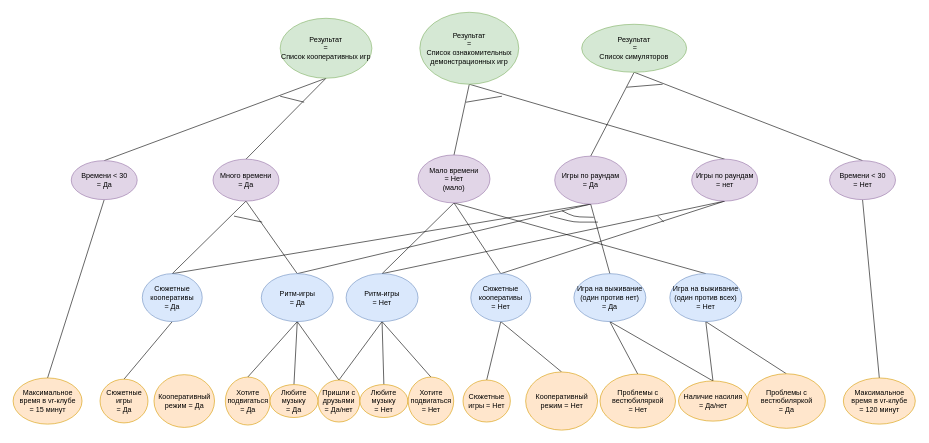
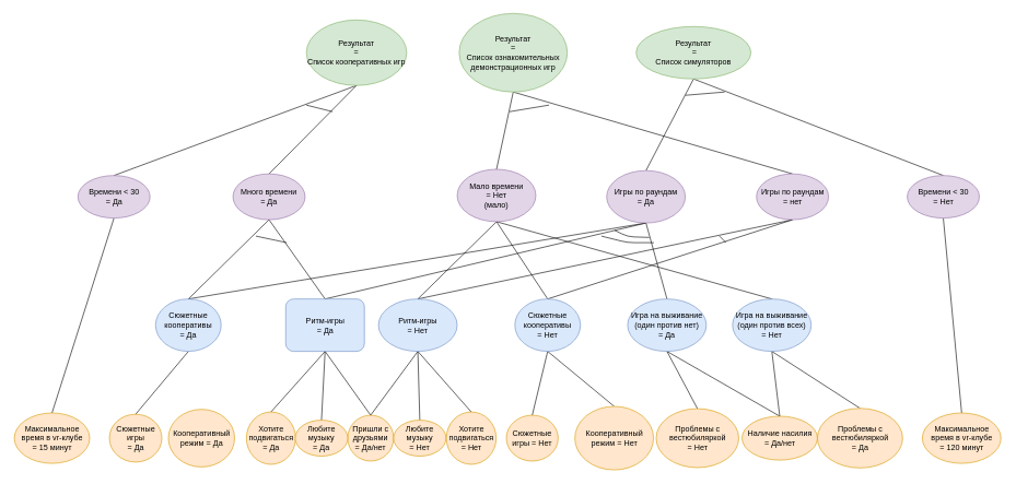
  <mxCell id="0" />
  <mxCell id="1" parent="0" />
  <mxCell id="2" value="" style="endArrow=none;html=1;entryX=0.5;entryY=1;entryDx=0;entryDy=0;exitX=0.5;exitY=0;exitDx=0;exitDy=0;" parent="1" source="45" target="38" edge="1"><mxGeometry width="50" height="50" relative="1" as="geometry"><mxPoint x="246" y="600" as="sourcePoint" /><mxPoint x="296" y="550" as="targetPoint" /></mxGeometry></mxCell>
  <mxCell id="3" value="" style="endArrow=none;html=1;entryX=0.5;entryY=1;entryDx=0;entryDy=0;exitX=0.5;exitY=0;exitDx=0;exitDy=0;" parent="1" source="47" target="39" edge="1"><mxGeometry width="50" height="50" relative="1" as="geometry"><mxPoint x="129" y="600" as="sourcePoint" /><mxPoint x="179" y="550" as="targetPoint" /></mxGeometry></mxCell>
  <mxCell id="4" value="" style="endArrow=none;html=1;entryX=0.5;entryY=1;entryDx=0;entryDy=0;exitX=0.5;exitY=0;exitDx=0;exitDy=0;" parent="1" source="48" target="39" edge="1"><mxGeometry width="50" height="50" relative="1" as="geometry"><mxPoint x="139" y="610" as="sourcePoint" /><mxPoint x="189" y="560" as="targetPoint" /></mxGeometry></mxCell>
  <mxCell id="5" value="" style="endArrow=none;html=1;exitX=0.5;exitY=0;exitDx=0;exitDy=0;entryX=0.5;entryY=1;entryDx=0;entryDy=0;" parent="1" source="49" target="39" edge="1"><mxGeometry width="50" height="50" relative="1" as="geometry"><mxPoint x="129" y="600" as="sourcePoint" /><mxPoint x="539" y="370" as="targetPoint" /></mxGeometry></mxCell>
  <mxCell id="6" value="" style="endArrow=none;html=1;entryX=0.5;entryY=1;entryDx=0;entryDy=0;exitX=0.5;exitY=0;exitDx=0;exitDy=0;" parent="1" source="50" target="40" edge="1"><mxGeometry width="50" height="50" relative="1" as="geometry"><mxPoint x="136" y="650" as="sourcePoint" /><mxPoint x="186" y="600" as="targetPoint" /></mxGeometry></mxCell>
  <mxCell id="7" value="" style="endArrow=none;html=1;entryX=0.5;entryY=1;entryDx=0;entryDy=0;exitX=0.5;exitY=0;exitDx=0;exitDy=0;" parent="1" source="51" target="40" edge="1"><mxGeometry width="50" height="50" relative="1" as="geometry"><mxPoint x="146" y="660" as="sourcePoint" /><mxPoint x="196" y="610" as="targetPoint" /></mxGeometry></mxCell>
  <mxCell id="8" value="" style="endArrow=none;html=1;entryX=0.5;entryY=1;entryDx=0;entryDy=0;exitX=0.5;exitY=0;exitDx=0;exitDy=0;" parent="1" source="52" target="59" edge="1"><mxGeometry width="50" height="50" relative="1" as="geometry"><mxPoint x="246" y="600" as="sourcePoint" /><mxPoint x="296" y="550" as="targetPoint" /></mxGeometry></mxCell>
  <mxCell id="9" value="" style="endArrow=none;html=1;entryX=0.5;entryY=1;entryDx=0;entryDy=0;exitX=0.5;exitY=0;exitDx=0;exitDy=0;" parent="1" source="40" target="61" edge="1"><mxGeometry width="50" height="50" relative="1" as="geometry"><mxPoint x="316" y="670" as="sourcePoint" /><mxPoint x="366" y="620" as="targetPoint" /></mxGeometry></mxCell>
  <mxCell id="10" value="" style="endArrow=none;html=1;entryX=0.5;entryY=1;entryDx=0;entryDy=0;exitX=0.5;exitY=0;exitDx=0;exitDy=0;" parent="1" source="39" target="60" edge="1"><mxGeometry width="50" height="50" relative="1" as="geometry"><mxPoint x="336" y="690" as="sourcePoint" /><mxPoint x="386" y="640" as="targetPoint" /></mxGeometry></mxCell>
  <mxCell id="11" value="" style="endArrow=none;html=1;entryX=0.5;entryY=1;entryDx=0;entryDy=0;exitX=0.5;exitY=0;exitDx=0;exitDy=0;" parent="1" source="38" target="60" edge="1"><mxGeometry width="50" height="50" relative="1" as="geometry"><mxPoint x="346" y="700" as="sourcePoint" /><mxPoint x="396" y="650" as="targetPoint" /></mxGeometry></mxCell>
  <mxCell id="12" value="" style="endArrow=none;html=1;entryX=0.5;entryY=1;entryDx=0;entryDy=0;exitX=0.5;exitY=0;exitDx=0;exitDy=0;" parent="1" source="63" target="34" edge="1"><mxGeometry width="50" height="50" relative="1" as="geometry"><mxPoint x="1086" y="195" as="sourcePoint" /><mxPoint x="656" y="240" as="targetPoint" /></mxGeometry></mxCell>
  <mxCell id="13" value="" style="endArrow=none;html=1;exitX=0.5;exitY=0;exitDx=0;exitDy=0;entryX=0.5;entryY=1;entryDx=0;entryDy=0;" parent="1" source="60" target="34" edge="1"><mxGeometry width="50" height="50" relative="1" as="geometry"><mxPoint x="571" y="277.5" as="sourcePoint" /><mxPoint x="546" y="100" as="targetPoint" /></mxGeometry></mxCell>
  <mxCell id="14" value="" style="endArrow=none;html=1;entryX=0.5;entryY=1;entryDx=0;entryDy=0;exitX=0.5;exitY=0;exitDx=0;exitDy=0;" parent="1" source="53" target="41" edge="1"><mxGeometry width="50" height="50" relative="1" as="geometry"><mxPoint x="615.5" y="592.5" as="sourcePoint" /><mxPoint x="665.5" y="542.5" as="targetPoint" /></mxGeometry></mxCell>
  <mxCell id="15" value="" style="endArrow=none;html=1;entryX=0.5;entryY=1;entryDx=0;entryDy=0;exitX=0.5;exitY=0;exitDx=0;exitDy=0;" parent="1" source="54" target="41" edge="1"><mxGeometry width="50" height="50" relative="1" as="geometry"><mxPoint x="615.5" y="592.5" as="sourcePoint" /><mxPoint x="665.5" y="542.5" as="targetPoint" /></mxGeometry></mxCell>
  <mxCell id="16" value="" style="endArrow=none;html=1;entryX=0.5;entryY=1;entryDx=0;entryDy=0;exitX=0.5;exitY=0;exitDx=0;exitDy=0;" parent="1" source="48" target="42" edge="1"><mxGeometry width="50" height="50" relative="1" as="geometry"><mxPoint x="236" y="590" as="sourcePoint" /><mxPoint x="286" y="540" as="targetPoint" /></mxGeometry></mxCell>
  <mxCell id="17" value="" style="endArrow=none;html=1;entryX=0.5;entryY=1;entryDx=0;entryDy=0;exitX=0.5;exitY=0;exitDx=0;exitDy=0;" parent="1" source="55" target="42" edge="1"><mxGeometry width="50" height="50" relative="1" as="geometry"><mxPoint x="236" y="590" as="sourcePoint" /><mxPoint x="286" y="540" as="targetPoint" /></mxGeometry></mxCell>
  <mxCell id="18" value="" style="endArrow=none;html=1;entryX=0.5;entryY=1;entryDx=0;entryDy=0;exitX=0.5;exitY=0;exitDx=0;exitDy=0;" parent="1" source="56" target="42" edge="1"><mxGeometry width="50" height="50" relative="1" as="geometry"><mxPoint x="631" y="442.5" as="sourcePoint" /><mxPoint x="652.5" y="380" as="targetPoint" /></mxGeometry></mxCell>
  <mxCell id="19" value="" style="endArrow=none;html=1;entryX=0.5;entryY=1;entryDx=0;entryDy=0;exitX=0.5;exitY=0;exitDx=0;exitDy=0;" parent="1" source="42" target="62" edge="1"><mxGeometry width="50" height="50" relative="1" as="geometry"><mxPoint x="643" y="280" as="sourcePoint" /><mxPoint x="662.5" y="390" as="targetPoint" /></mxGeometry></mxCell>
  <mxCell id="20" value="" style="endArrow=none;html=1;entryX=0.5;entryY=1;entryDx=0;entryDy=0;exitX=0.5;exitY=0;exitDx=0;exitDy=0;" parent="1" source="41" target="62" edge="1"><mxGeometry width="50" height="50" relative="1" as="geometry"><mxPoint x="651" y="462.5" as="sourcePoint" /><mxPoint x="672.5" y="400" as="targetPoint" /></mxGeometry></mxCell>
  <mxCell id="21" value="" style="endArrow=none;html=1;entryX=0.5;entryY=0;entryDx=0;entryDy=0;exitX=0.5;exitY=1;exitDx=0;exitDy=0;" parent="1" source="36" target="62" edge="1"><mxGeometry width="50" height="50" relative="1" as="geometry"><mxPoint x="236" y="590" as="sourcePoint" /><mxPoint x="286" y="540" as="targetPoint" /></mxGeometry></mxCell>
  <mxCell id="22" value="" style="endArrow=none;html=1;entryX=0.5;entryY=0;entryDx=0;entryDy=0;exitX=0.5;exitY=1;exitDx=0;exitDy=0;" parent="1" source="36" target="61" edge="1"><mxGeometry width="50" height="50" relative="1" as="geometry"><mxPoint x="1226" y="140" as="sourcePoint" /><mxPoint x="1036" y="170" as="targetPoint" /></mxGeometry></mxCell>
  <mxCell id="23" value="" style="endArrow=none;html=1;entryX=0.5;entryY=1;entryDx=0;entryDy=0;exitX=0.5;exitY=0;exitDx=0;exitDy=0;" parent="1" source="57" target="63" edge="1"><mxGeometry width="50" height="50" relative="1" as="geometry"><mxPoint x="956" y="390" as="sourcePoint" /><mxPoint x="286" y="530" as="targetPoint" /></mxGeometry></mxCell>
  <mxCell id="24" value="" style="endArrow=none;html=1;entryX=0.5;entryY=1;entryDx=0;entryDy=0;exitX=0.5;exitY=0;exitDx=0;exitDy=0;" parent="1" source="64" target="35" edge="1"><mxGeometry width="50" height="50" relative="1" as="geometry"><mxPoint x="236" y="590" as="sourcePoint" /><mxPoint x="286" y="540" as="targetPoint" /></mxGeometry></mxCell>
  <mxCell id="25" value="" style="endArrow=none;html=1;entryX=0.5;entryY=1;entryDx=0;entryDy=0;exitX=0.5;exitY=0;exitDx=0;exitDy=0;" parent="1" source="59" target="35" edge="1"><mxGeometry width="50" height="50" relative="1" as="geometry"><mxPoint x="805.5" y="185" as="sourcePoint" /><mxPoint x="935.5" y="99.5" as="targetPoint" /></mxGeometry></mxCell>
  <mxCell id="26" value="" style="endArrow=none;html=1;entryX=0.5;entryY=1;entryDx=0;entryDy=0;exitX=0.5;exitY=0;exitDx=0;exitDy=0;" parent="1" source="58" target="43" edge="1"><mxGeometry width="50" height="50" relative="1" as="geometry"><mxPoint x="236" y="580" as="sourcePoint" /><mxPoint x="286" y="530" as="targetPoint" /></mxGeometry></mxCell>
  <mxCell id="27" value="" style="endArrow=none;html=1;entryX=0.5;entryY=1;entryDx=0;entryDy=0;exitX=0.5;exitY=0;exitDx=0;exitDy=0;" parent="1" source="51" target="43" edge="1"><mxGeometry width="50" height="50" relative="1" as="geometry"><mxPoint x="1136" y="430" as="sourcePoint" /><mxPoint x="1186" y="372" as="targetPoint" /></mxGeometry></mxCell>
  <mxCell id="28" value="" style="endArrow=none;html=1;entryX=0.5;entryY=1;entryDx=0;entryDy=0;exitX=0.5;exitY=0;exitDx=0;exitDy=0;" parent="1" source="43" target="64" edge="1"><mxGeometry width="50" height="50" relative="1" as="geometry"><mxPoint x="236" y="580" as="sourcePoint" /><mxPoint x="286" y="530" as="targetPoint" /></mxGeometry></mxCell>
  <mxCell id="29" value="" style="endArrow=none;html=1;entryX=0.5;entryY=0;entryDx=0;entryDy=0;exitX=0.5;exitY=1;exitDx=0;exitDy=0;" parent="1" source="64" target="39" edge="1"><mxGeometry width="50" height="50" relative="1" as="geometry"><mxPoint x="1036" y="270" as="sourcePoint" /><mxPoint x="286" y="530" as="targetPoint" /></mxGeometry></mxCell>
  <mxCell id="30" value="" style="endArrow=none;html=1;entryX=0.5;entryY=0;entryDx=0;entryDy=0;exitX=0.5;exitY=1;exitDx=0;exitDy=0;" parent="1" source="64" target="38" edge="1"><mxGeometry width="50" height="50" relative="1" as="geometry"><mxPoint x="236" y="580" as="sourcePoint" /><mxPoint x="286" y="530" as="targetPoint" /></mxGeometry></mxCell>
  <mxCell id="31" value="" style="endArrow=none;html=1;entryX=0.5;entryY=1;entryDx=0;entryDy=0;exitX=0.5;exitY=0;exitDx=0;exitDy=0;" parent="1" source="41" target="61" edge="1"><mxGeometry width="50" height="50" relative="1" as="geometry"><mxPoint x="236" y="580" as="sourcePoint" /><mxPoint x="286" y="530" as="targetPoint" /></mxGeometry></mxCell>
  <mxCell id="32" value="" style="endArrow=none;html=1;entryX=0.5;entryY=0;entryDx=0;entryDy=0;exitX=0.5;exitY=1;exitDx=0;exitDy=0;" parent="1" source="61" target="42" edge="1"><mxGeometry width="50" height="50" relative="1" as="geometry"><mxPoint x="236" y="690" as="sourcePoint" /><mxPoint x="286" y="640" as="targetPoint" /></mxGeometry></mxCell>
  <mxCell id="33" value="" style="group" parent="1" vertex="1" connectable="0"><mxGeometry x="466" y="20" width="678" height="120" as="geometry" /></mxCell>
  <mxCell id="34" value="Результат &lt;br&gt;= &lt;br&gt;Список кооперативных игр" style="ellipse;whiteSpace=wrap;html=1;fillColor=#d5e8d4;strokeColor=#82b366;" parent="33" vertex="1"><mxGeometry y="10" width="153" height="100" as="geometry" /></mxCell>
  <mxCell id="35" value="Результат&lt;br&gt;&amp;nbsp;= &lt;br&gt;Список симуляторов" style="ellipse;whiteSpace=wrap;html=1;fillColor=#d5e8d4;strokeColor=#82b366;" parent="33" vertex="1"><mxGeometry x="503" y="20" width="175" height="80" as="geometry" /></mxCell>
  <mxCell id="36" value="Результат&lt;br&gt;=&lt;br&gt;Список ознакомительных демонстрационных игр" style="ellipse;whiteSpace=wrap;html=1;fillColor=#d5e8d4;strokeColor=#82b366;" parent="33" vertex="1"><mxGeometry x="233" width="165" height="120" as="geometry" /></mxCell>
  <mxCell id="37" value="" style="group" parent="1" vertex="1" connectable="0"><mxGeometry x="236" y="456" width="1000" height="80" as="geometry" /></mxCell>
  <mxCell id="38" value="&lt;div&gt;Сюжетные кооперативы&lt;/div&gt;&lt;div&gt;= Да&lt;br&gt;&lt;/div&gt;" style="ellipse;whiteSpace=wrap;html=1;fillColor=#dae8fc;strokeColor=#6c8ebf;" parent="37" vertex="1"><mxGeometry y="5.684e-14" width="100" height="80" as="geometry" /></mxCell>
- <mxCell id="39" value="&lt;div&gt;Ритм-игры &lt;br&gt;&lt;/div&gt;&lt;div&gt;= Да&lt;br&gt;&lt;/div&gt;" style="ellipse;whiteSpace=wrap;html=1;fillColor=#dae8fc;strokeColor=#6c8ebf;" parent="37" vertex="1"><mxGeometry x="198.5" width="120" height="80" as="geometry" /></mxCell>
+ <mxCell id="39" value="&lt;div&gt;Ритм-игры &lt;br&gt;&lt;/div&gt;&lt;div&gt;= Да&lt;br&gt;&lt;/div&gt;" style="whiteSpace=wrap;html=1;fillColor=#dae8fc;strokeColor=#6c8ebf;rounded=1;" parent="37" vertex="1"><mxGeometry x="198.5" width="120" height="80" as="geometry" /></mxCell>
  <mxCell id="40" value="&lt;div&gt;Игра на выживание &lt;br&gt;&lt;/div&gt;&lt;div&gt;(один против всех)&lt;/div&gt;&lt;div&gt;= Нет&lt;br&gt;&lt;/div&gt;" style="ellipse;whiteSpace=wrap;html=1;fillColor=#dae8fc;strokeColor=#6c8ebf;" parent="37" vertex="1"><mxGeometry x="880" width="120" height="80" as="geometry" /></mxCell>
  <mxCell id="41" value="&lt;div&gt;Сюжетные кооперативы&lt;/div&gt;&lt;div&gt;= Нет&lt;/div&gt;" style="ellipse;whiteSpace=wrap;html=1;fillColor=#dae8fc;strokeColor=#6c8ebf;" parent="37" vertex="1"><mxGeometry x="548" y="5.684e-14" width="100" height="80" as="geometry" /></mxCell>
  <mxCell id="42" value="&lt;div&gt;Ритм-игры &lt;br&gt;&lt;/div&gt;&lt;div&gt;= Нет&lt;br&gt;&lt;/div&gt;" style="ellipse;whiteSpace=wrap;html=1;fillColor=#dae8fc;strokeColor=#6c8ebf;" parent="37" vertex="1"><mxGeometry x="340" width="120" height="80" as="geometry" /></mxCell>
  <mxCell id="43" value="&lt;div&gt;Игра на выживание &lt;br&gt;&lt;/div&gt;&lt;div&gt;(один против нет)&lt;/div&gt;&lt;div&gt;= Да&lt;br&gt;&lt;/div&gt;" style="ellipse;whiteSpace=wrap;html=1;fillColor=#dae8fc;strokeColor=#6c8ebf;" parent="37" vertex="1"><mxGeometry x="720" width="120" height="80" as="geometry" /></mxCell>
  <mxCell id="44" value="" style="group" parent="1" vertex="1" connectable="0"><mxGeometry x="20.5" y="620" width="1505" height="97" as="geometry" /></mxCell>
  <mxCell id="45" value="&lt;div&gt;Сюжетные игры &lt;br&gt;&lt;/div&gt;&lt;div&gt;= Да&lt;br&gt;&lt;/div&gt;" style="ellipse;whiteSpace=wrap;html=1;fillColor=#ffe6cc;strokeColor=#d79b00;" parent="44" vertex="1"><mxGeometry x="145" y="12.0" width="80" height="73" as="geometry" /></mxCell>
  <mxCell id="46" value="Кооперативный режим = Да " style="ellipse;whiteSpace=wrap;html=1;fillColor=#ffe6cc;strokeColor=#d79b00;" parent="44" vertex="1"><mxGeometry x="235" y="4.5" width="101" height="88" as="geometry" /></mxCell>
  <mxCell id="47" value="&lt;div&gt;Хотите подвигаться&lt;/div&gt;&lt;div&gt;= Да&lt;br&gt;&lt;/div&gt;" style="ellipse;whiteSpace=wrap;html=1;fillColor=#ffe6cc;strokeColor=#d79b00;" parent="44" vertex="1"><mxGeometry x="354" y="8.5" width="75" height="80" as="geometry" /></mxCell>
  <mxCell id="48" value="&lt;div&gt;Пришли с друзьями &lt;br&gt;&lt;/div&gt;&lt;div&gt;= Да/нет&lt;/div&gt;" style="ellipse;whiteSpace=wrap;html=1;fillColor=#ffe6cc;strokeColor=#d79b00;" parent="44" vertex="1"><mxGeometry x="508.5" y="13.5" width="70" height="70" as="geometry" /></mxCell>
  <mxCell id="49" value="&lt;div&gt;Любите музыку &lt;br&gt;&lt;/div&gt;&lt;div&gt;= Да&lt;br&gt;&lt;/div&gt;" style="ellipse;whiteSpace=wrap;html=1;fillColor=#ffe6cc;strokeColor=#d79b00;" parent="44" vertex="1"><mxGeometry x="428.5" y="21.0" width="80" height="55" as="geometry" /></mxCell>
  <mxCell id="50" value="&lt;div&gt;Проблемы с вестюбиляркой &lt;br&gt;&lt;/div&gt;&lt;div&gt;= Да&lt;br&gt;&lt;/div&gt;" style="ellipse;whiteSpace=wrap;html=1;fillColor=#ffe6cc;strokeColor=#d79b00;" parent="44" vertex="1"><mxGeometry x="1225" y="3.0" width="130" height="91" as="geometry" /></mxCell>
  <mxCell id="51" value="&lt;div&gt;Наличие насилия &lt;br&gt;&lt;/div&gt;&lt;div&gt;= Да/нет&lt;br&gt;&lt;/div&gt;" style="ellipse;whiteSpace=wrap;html=1;fillColor=#ffe6cc;strokeColor=#d79b00;" parent="44" vertex="1"><mxGeometry x="1110" y="15.0" width="115" height="67" as="geometry" /></mxCell>
  <mxCell id="52" value="&lt;div&gt;Максимальное время в vr-клубе&lt;/div&gt;&lt;div&gt;= 120 минут&lt;br&gt;&lt;/div&gt;" style="ellipse;whiteSpace=wrap;html=1;fillColor=#ffe6cc;strokeColor=#d79b00;" parent="44" vertex="1"><mxGeometry x="1385" y="10.0" width="120" height="77" as="geometry" /></mxCell>
  <mxCell id="53" value="Сюжетные игры = Нет" style="ellipse;whiteSpace=wrap;html=1;fillColor=#ffe6cc;strokeColor=#d79b00;" parent="44" vertex="1"><mxGeometry x="750.5" y="13.5" width="79" height="70" as="geometry" /></mxCell>
  <mxCell id="54" value="Кооперативный режим = Нет" style="ellipse;whiteSpace=wrap;html=1;fillColor=#ffe6cc;strokeColor=#d79b00;" parent="44" vertex="1"><mxGeometry x="855" width="120" height="97" as="geometry" /></mxCell>
  <mxCell id="55" value="&lt;div&gt;Любите музыку &lt;br&gt;&lt;/div&gt;&lt;div&gt;= Нет&lt;br&gt;&lt;/div&gt;" style="ellipse;whiteSpace=wrap;html=1;fillColor=#ffe6cc;strokeColor=#d79b00;" parent="44" vertex="1"><mxGeometry x="578.5" y="21.0" width="80" height="55" as="geometry" /></mxCell>
  <mxCell id="56" value="&lt;div&gt;Хотите подвигаться&lt;/div&gt;&lt;div&gt;= Нет&lt;br&gt;&lt;/div&gt;" style="ellipse;whiteSpace=wrap;html=1;fillColor=#ffe6cc;strokeColor=#d79b00;" parent="44" vertex="1"><mxGeometry x="659" y="8.5" width="76" height="80" as="geometry" /></mxCell>
  <mxCell id="57" value="&lt;div&gt;Максимальное время в vr-клубе&lt;/div&gt;&lt;div&gt;= 15 минут&lt;br&gt;&lt;/div&gt;" style="ellipse;whiteSpace=wrap;html=1;fillColor=#ffe6cc;strokeColor=#d79b00;" parent="44" vertex="1"><mxGeometry y="10.0" width="115" height="77" as="geometry" /></mxCell>
  <mxCell id="58" value="&lt;div&gt;Проблемы с вестюбиляркой &lt;br&gt;&lt;/div&gt;&lt;div&gt;= Нет&lt;br&gt;&lt;/div&gt;" style="ellipse;whiteSpace=wrap;html=1;fillColor=#ffe6cc;strokeColor=#d79b00;" parent="44" vertex="1"><mxGeometry x="979" y="3.5" width="126" height="90" as="geometry" /></mxCell>
  <mxCell id="59" value="Времени &amp;lt; 30 &lt;br&gt;= Нет" style="ellipse;whiteSpace=wrap;html=1;fillColor=#e1d5e7;strokeColor=#9673a6;" parent="1" vertex="1"><mxGeometry x="1382.5" y="267.5" width="110" height="65" as="geometry" /></mxCell>
  <mxCell id="60" value="&lt;div&gt;Много времени &lt;br&gt;&lt;/div&gt;&lt;div&gt;= Да&lt;br&gt;&lt;/div&gt;" style="ellipse;whiteSpace=wrap;html=1;fillColor=#e1d5e7;strokeColor=#9673a6;" parent="1" vertex="1"><mxGeometry x="354" y="265" width="110" height="70" as="geometry" /></mxCell>
  <mxCell id="61" value="&lt;div&gt;Мало времени &lt;br&gt;&lt;/div&gt;&lt;div&gt;= Нет&lt;/div&gt;&lt;div&gt;(мало)&lt;br&gt;&lt;/div&gt;" style="ellipse;whiteSpace=wrap;html=1;fillColor=#e1d5e7;strokeColor=#9673a6;" parent="1" vertex="1"><mxGeometry x="696" y="258" width="120" height="80" as="geometry" /></mxCell>
  <mxCell id="62" value="Игры по раундам &lt;br&gt;= нет" style="ellipse;whiteSpace=wrap;html=1;fillColor=#e1d5e7;strokeColor=#9673a6;" parent="1" vertex="1"><mxGeometry x="1152.5" y="265" width="110" height="70" as="geometry" /></mxCell>
  <mxCell id="63" value="Времени &amp;lt; 30 &lt;br&gt;= Да" style="ellipse;whiteSpace=wrap;html=1;fillColor=#e1d5e7;strokeColor=#9673a6;" parent="1" vertex="1"><mxGeometry x="117.5" y="267.5" width="110" height="65" as="geometry" /></mxCell>
  <mxCell id="64" value="&lt;div&gt;Игры по раундам &lt;br&gt;&lt;/div&gt;&lt;div&gt;= Да&lt;br&gt;&lt;/div&gt;" style="ellipse;whiteSpace=wrap;html=1;fillColor=#e1d5e7;strokeColor=#9673a6;" parent="1" vertex="1"><mxGeometry x="924" y="260" width="120" height="80" as="geometry" /></mxCell>
  <mxCell id="65" value="" style="endArrow=none;html=1;" edge="1" parent="1"><mxGeometry width="50" height="50" relative="1" as="geometry"><mxPoint x="506" y="170" as="sourcePoint" /><mxPoint x="466" y="160" as="targetPoint" /></mxGeometry></mxCell>
  <mxCell id="66" value="" style="endArrow=none;html=1;" edge="1" parent="1"><mxGeometry width="50" height="50" relative="1" as="geometry"><mxPoint x="836" y="160" as="sourcePoint" /><mxPoint x="776" y="170" as="targetPoint" /></mxGeometry></mxCell>
  <mxCell id="67" value="" style="endArrow=none;html=1;" edge="1" parent="1"><mxGeometry width="50" height="50" relative="1" as="geometry"><mxPoint x="1104" y="140" as="sourcePoint" /><mxPoint x="1044" y="145" as="targetPoint" /></mxGeometry></mxCell>
  <mxCell id="68" value="" style="endArrow=none;html=1;" edge="1" parent="1"><mxGeometry width="50" height="50" relative="1" as="geometry"><mxPoint x="436" y="370" as="sourcePoint" /><mxPoint x="389" y="360" as="targetPoint" /></mxGeometry></mxCell>
  <mxCell id="69" value="" style="endArrow=none;html=1;" edge="1" parent="1"><mxGeometry width="50" height="50" relative="1" as="geometry"><mxPoint x="1106" y="370" as="sourcePoint" /><mxPoint x="1096" y="360" as="targetPoint" /></mxGeometry></mxCell>
  <mxCell id="70" value="" style="endArrow=none;html=1;" edge="1" parent="1"><mxGeometry width="50" height="50" relative="1" as="geometry"><mxPoint x="916" y="360" as="sourcePoint" /><mxPoint x="996" y="370" as="targetPoint" /><Array as="points"><mxPoint x="956" y="370" /></Array></mxGeometry></mxCell>
  <mxCell id="71" value="" style="endArrow=none;html=1;" edge="1" parent="1"><mxGeometry width="50" height="50" relative="1" as="geometry"><mxPoint x="936" y="351" as="sourcePoint" /><mxPoint x="989" y="362" as="targetPoint" /><Array as="points"><mxPoint x="956" y="361" /></Array></mxGeometry></mxCell>
